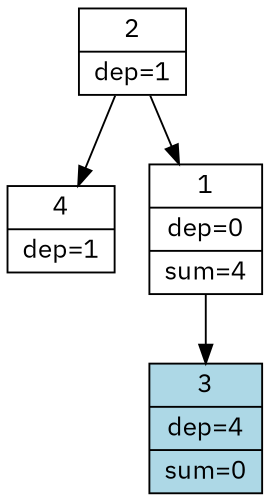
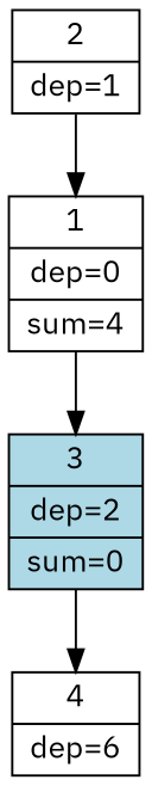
  digraph {
    fontname="IBM Plex Sans"
    node [fontname="IBM Plex Sans" shape=record]
    edge [fontname="IBM Plex Sans"]
-   n1 [fillcolor=lightblue label="{3|dep=4|sum=0}" style=filled]
-   n2 [label="{4|dep=1}"]
+   n1 [fillcolor=lightblue label="{3|dep=2|sum=0}" style=filled]
+   n2 [label="{4|dep=6}"]
    n3 [label="{1|dep=0|sum=4}"]
    n4 [label="{2|dep=1}"]
-   n4 -> n2
+   n1 -> n2
    n3 -> n1
    n4 -> n3
  }
